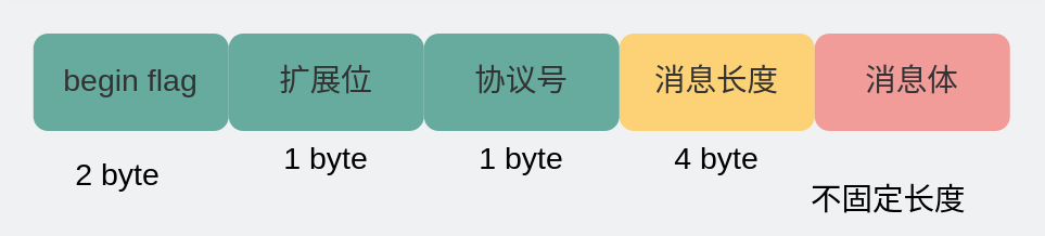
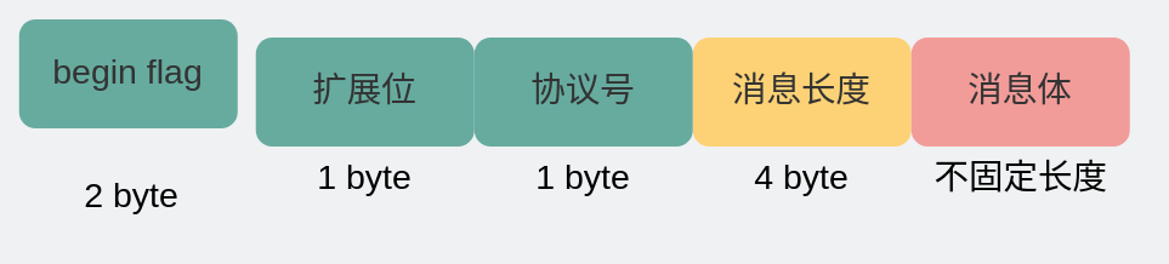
  <mxCell id="0" />
  <mxCell id="1" parent="0" />
- <mxCell id="2" value="&lt;font style=&quot;font-size: 19px;&quot;&gt;begin flag&lt;br style=&quot;font-size: 19px;&quot;&gt;&lt;/font&gt;" style="rounded=1;whiteSpace=wrap;html=1;labelBackgroundColor=none;fontColor=#333333;strokeColor=none;fillColor=#67AB9F;fontSize=19;" parent="1" vertex="1"><mxGeometry x="20" y="20" width="120" height="60" as="geometry" /></mxCell>
+ <mxCell id="2" value="&lt;font style=&quot;font-size: 19px;&quot;&gt;begin flag&lt;br style=&quot;font-size: 19px;&quot;&gt;&lt;/font&gt;" style="rounded=1;whiteSpace=wrap;html=1;labelBackgroundColor=none;fontColor=#333333;strokeColor=none;fillColor=#67AB9F;fontSize=19;" parent="1" vertex="1"><mxGeometry x="10" y="10" width="120" height="60" as="geometry" /></mxCell>
  <mxCell id="3" value="消息长度" style="rounded=1;whiteSpace=wrap;html=1;labelBackgroundColor=none;fontColor=#333333;strokeColor=none;fillColor=#FDD276;fontSize=19;" parent="1" vertex="1"><mxGeometry x="380" y="20" width="120" height="60" as="geometry" /></mxCell>
  <mxCell id="4" value="扩展位" style="rounded=1;whiteSpace=wrap;html=1;labelBackgroundColor=none;fontColor=#333333;strokeColor=none;fillColor=#67AB9F;fontSize=19;" parent="1" vertex="1"><mxGeometry x="140" y="20" width="120" height="60" as="geometry" /></mxCell>
  <mxCell id="5" value="协议号" style="rounded=1;whiteSpace=wrap;html=1;labelBackgroundColor=none;fontColor=#333333;strokeColor=none;fillColor=#67AB9F;fontSize=19;" parent="1" vertex="1"><mxGeometry x="260" y="20" width="120" height="60" as="geometry" /></mxCell>
  <mxCell id="6" value="&lt;font style=&quot;font-size: 19px;&quot;&gt;2 byte&lt;/font&gt;" style="text;html=1;strokeColor=none;fillColor=none;align=center;verticalAlign=middle;whiteSpace=wrap;rounded=0;fontSize=19;" vertex="1" parent="1"><mxGeometry x="42" y="93" width="60" height="30" as="geometry" /></mxCell>
  <mxCell id="7" value="&lt;font style=&quot;font-size: 19px;&quot;&gt;1 byte&lt;/font&gt;" style="text;html=1;strokeColor=none;fillColor=none;align=center;verticalAlign=middle;whiteSpace=wrap;rounded=0;fontSize=19;" vertex="1" parent="1"><mxGeometry x="170" y="83" width="60" height="30" as="geometry" /></mxCell>
  <mxCell id="8" value="&lt;font style=&quot;font-size: 19px;&quot;&gt;1 byte&lt;/font&gt;" style="text;html=1;strokeColor=none;fillColor=none;align=center;verticalAlign=middle;whiteSpace=wrap;rounded=0;fontSize=19;" vertex="1" parent="1"><mxGeometry x="290" y="83" width="60" height="30" as="geometry" /></mxCell>
  <mxCell id="9" value="&lt;font style=&quot;font-size: 19px;&quot;&gt;4 byte&lt;/font&gt;" style="text;html=1;strokeColor=none;fillColor=none;align=center;verticalAlign=middle;whiteSpace=wrap;rounded=0;fontSize=19;" vertex="1" parent="1"><mxGeometry x="410" y="83" width="60" height="30" as="geometry" /></mxCell>
  <mxCell id="10" value="消息体" style="rounded=1;whiteSpace=wrap;html=1;labelBackgroundColor=none;fontColor=#333333;strokeColor=none;fillColor=#F19C99;fontSize=19;" vertex="1" parent="1"><mxGeometry x="500" y="20" width="120" height="60" as="geometry" /></mxCell>
- <mxCell id="11" value="&lt;span style=&quot;font-size: 19px;&quot;&gt;不固定长度&lt;/span&gt;" style="text;html=1;strokeColor=none;fillColor=none;align=center;verticalAlign=middle;whiteSpace=wrap;rounded=0;fontSize=19;" vertex="1" parent="1"><mxGeometry x="495.5" y="108" width="99" height="30" as="geometry" /></mxCell>
+ <mxCell id="11" value="&lt;span style=&quot;font-size: 19px;&quot;&gt;不固定长度&lt;/span&gt;" style="text;html=1;strokeColor=none;fillColor=none;align=center;verticalAlign=middle;whiteSpace=wrap;rounded=0;fontSize=19;" vertex="1" parent="1"><mxGeometry x="510.5" y="83" width="99" height="30" as="geometry" /></mxCell>
